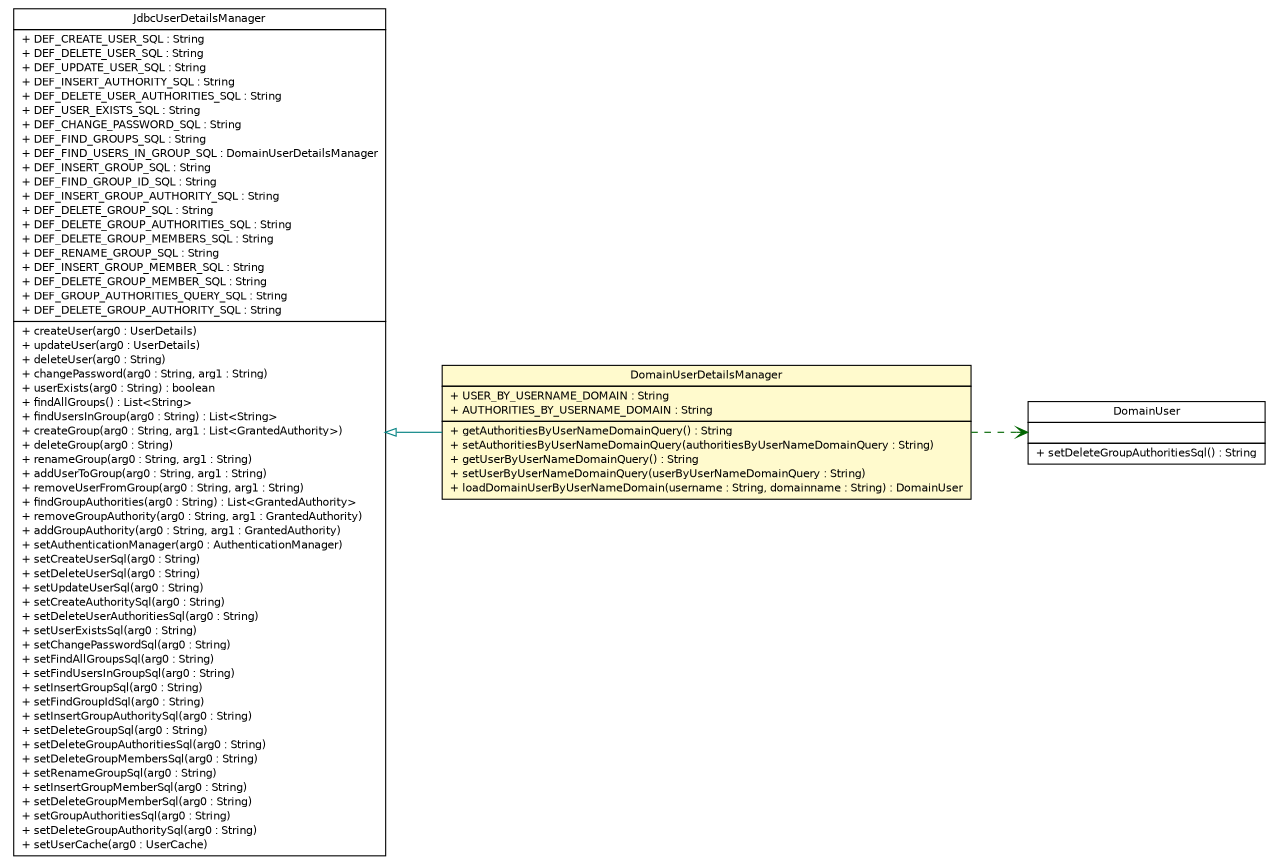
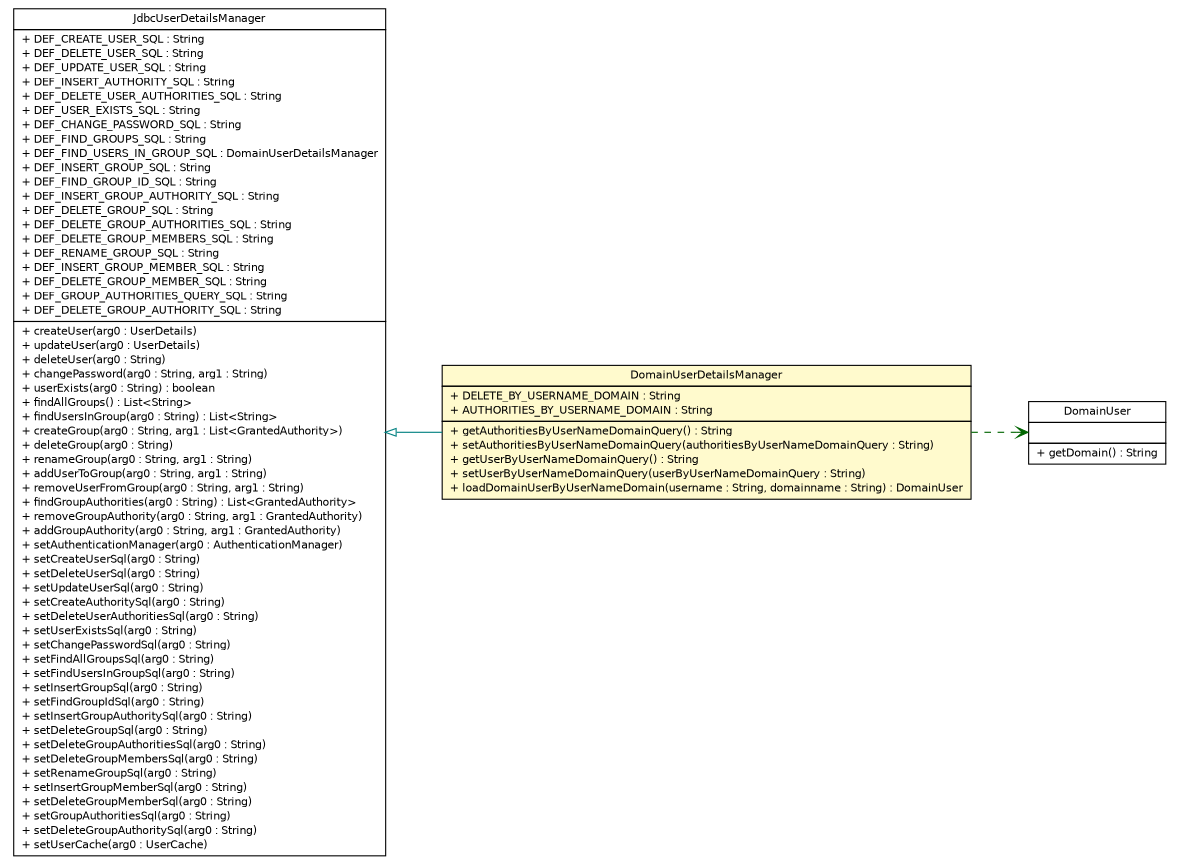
  digraph {
    nodesep=0.25
    rankdir=LR
    ranksep=0.5
    node [fontcolor=black fontname=Helvetica fontsize=10.0 shape=plaintext]
    edge [fontname=Helvetica headport=p labelfontname=Helvetica labelfontsize=10 tailport=p]
-   n1 [label=<<table title="com.inn.headstartdemo.security.provisioning.DomainUserDetailsManager" border="0" cellborder="1" cellspacing="0" cellpadding="2" port="p" bgcolor="lemonChiffon" href="./DomainUserDetailsManager.html"> 		<tr><td><table border="0" cellspacing="0" cellpadding="1"> <tr><td align="center" balign="center"> DomainUserDetailsManager </td></tr> 		</table></td></tr> 		<tr><td><table border="0" cellspacing="0" cellpadding="1"> <tr><td align="left" balign="left"> + USER_BY_USERNAME_DOMAIN : String </td></tr> <tr><td align="left" balign="left"> + AUTHORITIES_BY_USERNAME_DOMAIN : String </td></tr> 		</table></td></tr> 		<tr><td><table border="0" cellspacing="0" cellpadding="1"> <tr><td align="left" balign="left"> + getAuthoritiesByUserNameDomainQuery() : String </td></tr> <tr><td align="left" balign="left"> + setAuthoritiesByUserNameDomainQuery(authoritiesByUserNameDomainQuery : String) </td></tr> <tr><td align="left" balign="left"> + getUserByUserNameDomainQuery() : String </td></tr> <tr><td align="left" balign="left"> + setUserByUserNameDomainQuery(userByUserNameDomainQuery : String) </td></tr> <tr><td align="left" balign="left"> + loadDomainUserByUserNameDomain(username : String, domainname : String) : DomainUser </td></tr> 		</table></td></tr> 		</table>>]
-   n2 [label=<<table title="com.inn.headstartdemo.security.core.userdetails.DomainUser" border="0" cellborder="1" cellspacing="0" cellpadding="2" port="p" href="../core/userdetails/DomainUser.html"> 		<tr><td><table border="0" cellspacing="0" cellpadding="1"> <tr><td align="center" balign="center"> DomainUser </td></tr> 		</table></td></tr> 		<tr><td><table border="0" cellspacing="0" cellpadding="1"> <tr><td align="left" balign="left">  </td></tr> 		</table></td></tr> 		<tr><td><table border="0" cellspacing="0" cellpadding="1"> <tr><td align="left" balign="left"> + setDeleteGroupAuthoritiesSql() : String </td></tr> 		</table></td></tr> 		</table>>]
+   n1 [label=<<table title="com.inn.headstartdemo.security.provisioning.DomainUserDetailsManager" border="0" cellborder="1" cellspacing="0" cellpadding="2" port="p" bgcolor="lemonChiffon" href="./DomainUserDetailsManager.html"> 		<tr><td><table border="0" cellspacing="0" cellpadding="1"> <tr><td align="center" balign="center"> DomainUserDetailsManager </td></tr> 		</table></td></tr> 		<tr><td><table border="0" cellspacing="0" cellpadding="1"> <tr><td align="left" balign="left"> + DELETE_BY_USERNAME_DOMAIN : String </td></tr> <tr><td align="left" balign="left"> + AUTHORITIES_BY_USERNAME_DOMAIN : String </td></tr> 		</table></td></tr> 		<tr><td><table border="0" cellspacing="0" cellpadding="1"> <tr><td align="left" balign="left"> + getAuthoritiesByUserNameDomainQuery() : String </td></tr> <tr><td align="left" balign="left"> + setAuthoritiesByUserNameDomainQuery(authoritiesByUserNameDomainQuery : String) </td></tr> <tr><td align="left" balign="left"> + getUserByUserNameDomainQuery() : String </td></tr> <tr><td align="left" balign="left"> + setUserByUserNameDomainQuery(userByUserNameDomainQuery : String) </td></tr> <tr><td align="left" balign="left"> + loadDomainUserByUserNameDomain(username : String, domainname : String) : DomainUser </td></tr> 		</table></td></tr> 		</table>>]
+   n2 [label=<<table title="com.inn.headstartdemo.security.core.userdetails.DomainUser" border="0" cellborder="1" cellspacing="0" cellpadding="2" port="p" href="../core/userdetails/DomainUser.html"> 		<tr><td><table border="0" cellspacing="0" cellpadding="1"> <tr><td align="center" balign="center"> DomainUser </td></tr> 		</table></td></tr> 		<tr><td><table border="0" cellspacing="0" cellpadding="1"> <tr><td align="left" balign="left">  </td></tr> 		</table></td></tr> 		<tr><td><table border="0" cellspacing="0" cellpadding="1"> <tr><td align="left" balign="left"> + getDomain() : String </td></tr> 		</table></td></tr> 		</table>>]
    n3 [label=<<table title="org.springframework.security.provisioning.JdbcUserDetailsManager" border="0" cellborder="1" cellspacing="0" cellpadding="2" port="p" href="http://java.sun.com/j2se/1.4.2/docs/api/org/springframework/security/provisioning/JdbcUserDetailsManager.html"> 		<tr><td><table border="0" cellspacing="0" cellpadding="1"> <tr><td align="center" balign="center"> JdbcUserDetailsManager </td></tr> 		</table></td></tr> 		<tr><td><table border="0" cellspacing="0" cellpadding="1"> <tr><td align="left" balign="left"> + DEF_CREATE_USER_SQL : String </td></tr> <tr><td align="left" balign="left"> + DEF_DELETE_USER_SQL : String </td></tr> <tr><td align="left" balign="left"> + DEF_UPDATE_USER_SQL : String </td></tr> <tr><td align="left" balign="left"> + DEF_INSERT_AUTHORITY_SQL : String </td></tr> <tr><td align="left" balign="left"> + DEF_DELETE_USER_AUTHORITIES_SQL : String </td></tr> <tr><td align="left" balign="left"> + DEF_USER_EXISTS_SQL : String </td></tr> <tr><td align="left" balign="left"> + DEF_CHANGE_PASSWORD_SQL : String </td></tr> <tr><td align="left" balign="left"> + DEF_FIND_GROUPS_SQL : String </td></tr> <tr><td align="left" balign="left"> + DEF_FIND_USERS_IN_GROUP_SQL : DomainUserDetailsManager </td></tr> <tr><td align="left" balign="left"> + DEF_INSERT_GROUP_SQL : String </td></tr> <tr><td align="left" balign="left"> + DEF_FIND_GROUP_ID_SQL : String </td></tr> <tr><td align="left" balign="left"> + DEF_INSERT_GROUP_AUTHORITY_SQL : String </td></tr> <tr><td align="left" balign="left"> + DEF_DELETE_GROUP_SQL : String </td></tr> <tr><td align="left" balign="left"> + DEF_DELETE_GROUP_AUTHORITIES_SQL : String </td></tr> <tr><td align="left" balign="left"> + DEF_DELETE_GROUP_MEMBERS_SQL : String </td></tr> <tr><td align="left" balign="left"> + DEF_RENAME_GROUP_SQL : String </td></tr> <tr><td align="left" balign="left"> + DEF_INSERT_GROUP_MEMBER_SQL : String </td></tr> <tr><td align="left" balign="left"> + DEF_DELETE_GROUP_MEMBER_SQL : String </td></tr> <tr><td align="left" balign="left"> + DEF_GROUP_AUTHORITIES_QUERY_SQL : String </td></tr> <tr><td align="left" balign="left"> + DEF_DELETE_GROUP_AUTHORITY_SQL : String </td></tr> 		</table></td></tr> 		<tr><td><table border="0" cellspacing="0" cellpadding="1"> <tr><td align="left" balign="left"> + createUser(arg0 : UserDetails) </td></tr> <tr><td align="left" balign="left"> + updateUser(arg0 : UserDetails) </td></tr> <tr><td align="left" balign="left"> + deleteUser(arg0 : String) </td></tr> <tr><td align="left" balign="left"> + changePassword(arg0 : String, arg1 : String) </td></tr> <tr><td align="left" balign="left"> + userExists(arg0 : String) : boolean </td></tr> <tr><td align="left" balign="left"> + findAllGroups() : List&lt;String&gt; </td></tr> <tr><td align="left" balign="left"> + findUsersInGroup(arg0 : String) : List&lt;String&gt; </td></tr> <tr><td align="left" balign="left"> + createGroup(arg0 : String, arg1 : List&lt;GrantedAuthority&gt;) </td></tr> <tr><td align="left" balign="left"> + deleteGroup(arg0 : String) </td></tr> <tr><td align="left" balign="left"> + renameGroup(arg0 : String, arg1 : String) </td></tr> <tr><td align="left" balign="left"> + addUserToGroup(arg0 : String, arg1 : String) </td></tr> <tr><td align="left" balign="left"> + removeUserFromGroup(arg0 : String, arg1 : String) </td></tr> <tr><td align="left" balign="left"> + findGroupAuthorities(arg0 : String) : List&lt;GrantedAuthority&gt; </td></tr> <tr><td align="left" balign="left"> + removeGroupAuthority(arg0 : String, arg1 : GrantedAuthority) </td></tr> <tr><td align="left" balign="left"> + addGroupAuthority(arg0 : String, arg1 : GrantedAuthority) </td></tr> <tr><td align="left" balign="left"> + setAuthenticationManager(arg0 : AuthenticationManager) </td></tr> <tr><td align="left" balign="left"> + setCreateUserSql(arg0 : String) </td></tr> <tr><td align="left" balign="left"> + setDeleteUserSql(arg0 : String) </td></tr> <tr><td align="left" balign="left"> + setUpdateUserSql(arg0 : String) </td></tr> <tr><td align="left" balign="left"> + setCreateAuthoritySql(arg0 : String) </td></tr> <tr><td align="left" balign="left"> + setDeleteUserAuthoritiesSql(arg0 : String) </td></tr> <tr><td align="left" balign="left"> + setUserExistsSql(arg0 : String) </td></tr> <tr><td align="left" balign="left"> + setChangePasswordSql(arg0 : String) </td></tr> <tr><td align="left" balign="left"> + setFindAllGroupsSql(arg0 : String) </td></tr> <tr><td align="left" balign="left"> + setFindUsersInGroupSql(arg0 : String) </td></tr> <tr><td align="left" balign="left"> + setInsertGroupSql(arg0 : String) </td></tr> <tr><td align="left" balign="left"> + setFindGroupIdSql(arg0 : String) </td></tr> <tr><td align="left" balign="left"> + setInsertGroupAuthoritySql(arg0 : String) </td></tr> <tr><td align="left" balign="left"> + setDeleteGroupSql(arg0 : String) </td></tr> <tr><td align="left" balign="left"> + setDeleteGroupAuthoritiesSql(arg0 : String) </td></tr> <tr><td align="left" balign="left"> + setDeleteGroupMembersSql(arg0 : String) </td></tr> <tr><td align="left" balign="left"> + setRenameGroupSql(arg0 : String) </td></tr> <tr><td align="left" balign="left"> + setInsertGroupMemberSql(arg0 : String) </td></tr> <tr><td align="left" balign="left"> + setDeleteGroupMemberSql(arg0 : String) </td></tr> <tr><td align="left" balign="left"> + setGroupAuthoritiesSql(arg0 : String) </td></tr> <tr><td align="left" balign="left"> + setDeleteGroupAuthoritySql(arg0 : String) </td></tr> <tr><td align="left" balign="left"> + setUserCache(arg0 : UserCache) </td></tr> 		</table></td></tr> 		</table>>]
    n1 -> n2 [arrowhead=open color=darkgreen fontcolor=black fontsize=10.0 style=dashed]
    n3 -> n1 [arrowtail=empty color=teal dir=back fontsize=10]
  }
